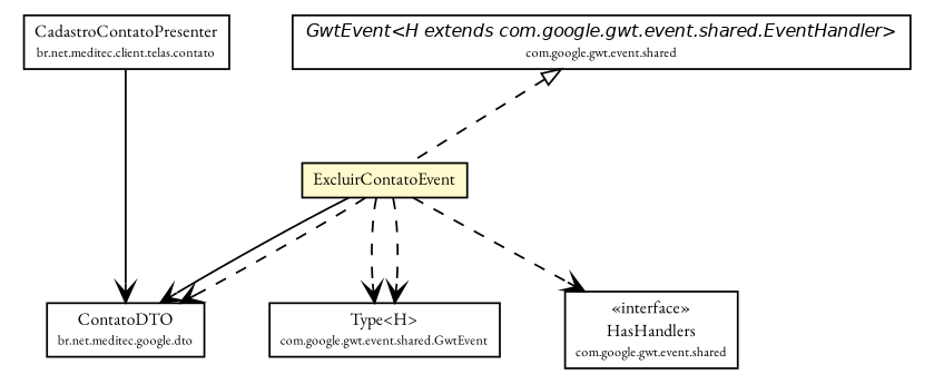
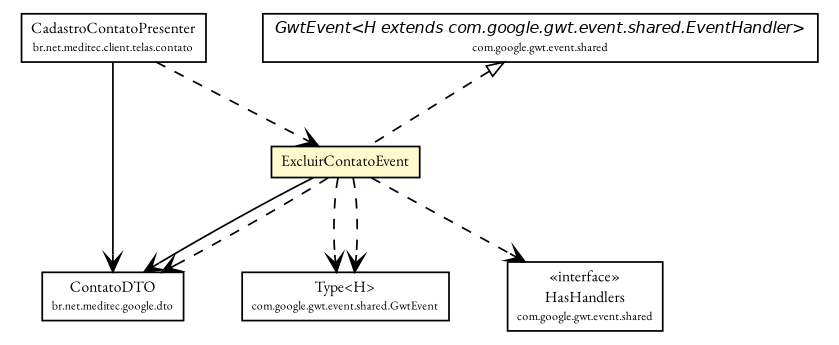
  digraph {
    fontname="EB Garamond"
    node [fontcolor=black fontname="EB Garamond" fontsize=9.0 shape=plaintext]
    edge [arrowhead=open color=black fontcolor=black fontname="EB Garamond" fontsize=10.0 headport=p labelfontname=Helvetica labelfontsize=10 tailport=p style=dashed]
    n1 [label=<<table border="0" cellborder="1" cellspacing="0" cellpadding="2" port="p" href="../../shared/dto/ContatoDTO.html"> 		<tr><td><table border="0" cellspacing="0" cellpadding="1"> 			<tr><td> ContatoDTO </td></tr> 			<tr><td><font point-size="7.0"> br.net.meditec.google.dto </font></td></tr> 		</table></td></tr> 		</table>>]
    n2 [label=<<table border="0" cellborder="1" cellspacing="0" cellpadding="2" port="p" bgcolor="lemonChiffon" href="./ExcluirContatoEvent.html"> 		<tr><td><table border="0" cellspacing="0" cellpadding="1"> 			<tr><td> ExcluirContatoEvent </td></tr> 		</table></td></tr> 		</table>>]
    n3 [label=<<table border="0" cellborder="1" cellspacing="0" cellpadding="2" port="p" href="http://java.sun.com/j2se/1.4.2/docs/api/com/google/gwt/event/shared/GwtEvent/Type.html"> 		<tr><td><table border="0" cellspacing="0" cellpadding="1"> 			<tr><td> Type&lt;H&gt; </td></tr> 			<tr><td><font point-size="7.0"> com.google.gwt.event.shared.GwtEvent </font></td></tr> 		</table></td></tr> 		</table>>]
    n4 [label=<<table border="0" cellborder="1" cellspacing="0" cellpadding="2" port="p" href="http://java.sun.com/j2se/1.4.2/docs/api/com/google/gwt/event/shared/HasHandlers.html"> 		<tr><td><table border="0" cellspacing="0" cellpadding="1"> 			<tr><td> &laquo;interface&raquo; </td></tr> 			<tr><td> HasHandlers </td></tr> 			<tr><td><font point-size="7.0"> com.google.gwt.event.shared </font></td></tr> 		</table></td></tr> 		</table>>]
    n5 [label=<<table border="0" cellborder="1" cellspacing="0" cellpadding="2" port="p" href="../telas/contato/CadastroContatoPresenter.html"> 		<tr><td><table border="0" cellspacing="0" cellpadding="1"> 			<tr><td> CadastroContatoPresenter </td></tr> 			<tr><td><font point-size="7.0"> br.net.meditec.client.telas.contato </font></td></tr> 		</table></td></tr> 		</table>>]
    n6 [label=<<table border="0" cellborder="1" cellspacing="0" cellpadding="2" port="p" href="http://java.sun.com/j2se/1.4.2/docs/api/com/google/gwt/event/shared/GwtEvent.html"> 		<tr><td><table border="0" cellspacing="0" cellpadding="1"> 			<tr><td><font face="Helvetica-Oblique"> GwtEvent&lt;H extends com.google.gwt.event.shared.EventHandler&gt; </font></td></tr> 			<tr><td><font point-size="7.0"> com.google.gwt.event.shared </font></td></tr> 		</table></td></tr> 		</table>>]
    n2 -> n1 [style=""]
    n2 -> n1
    n2 -> n3
    n2 -> n3
    n2 -> n4
    n5 -> n1 [style=""]
+   n5 -> n2
    n6 -> n2 [arrowtail=empty dir=back fontsize=10 arrowhead="" color="" fontcolor=""]
  }
